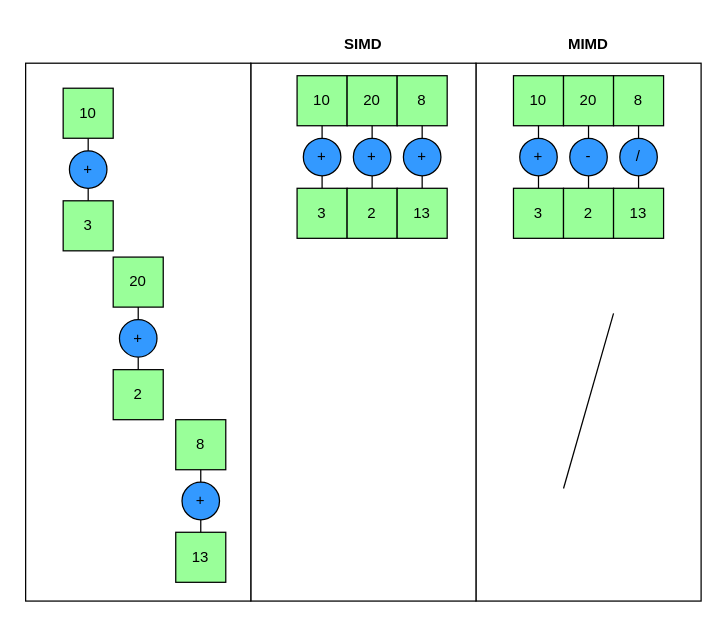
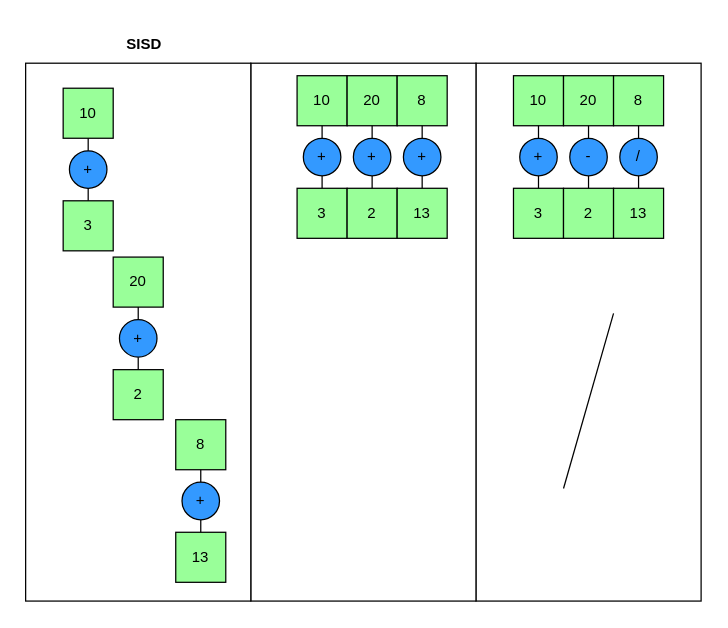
  <mxCell id="0" />
  <mxCell id="1" parent="0" />
  <mxCell id="2" value="" style="rounded=0;whiteSpace=wrap;html=1;" vertex="1" parent="1"><mxGeometry x="380" y="50" width="180" height="430" as="geometry" /></mxCell>
  <mxCell id="3" value="" style="rounded=0;whiteSpace=wrap;html=1;" parent="1" vertex="1"><mxGeometry x="200" y="50" width="180" height="430" as="geometry" /></mxCell>
  <mxCell id="4" value="10" style="whiteSpace=wrap;html=1;aspect=fixed;fillColor=#99FF99;" parent="1" vertex="1"><mxGeometry x="237" y="60" width="40" height="40" as="geometry" /></mxCell>
  <mxCell id="5" value="20" style="whiteSpace=wrap;html=1;aspect=fixed;fillColor=#99FF99;" parent="1" vertex="1"><mxGeometry x="277" y="60" width="40" height="40" as="geometry" /></mxCell>
  <mxCell id="6" value="8" style="whiteSpace=wrap;html=1;aspect=fixed;fillColor=#99FF99;" parent="1" vertex="1"><mxGeometry x="317" y="60" width="40" height="40" as="geometry" /></mxCell>
  <mxCell id="7" value="+" style="ellipse;whiteSpace=wrap;html=1;aspect=fixed;fillColor=#3399FF;" parent="1" vertex="1"><mxGeometry x="242" y="110" width="30" height="30" as="geometry" /></mxCell>
  <mxCell id="8" value="+" style="ellipse;whiteSpace=wrap;html=1;aspect=fixed;fillColor=#3399FF;" parent="1" vertex="1"><mxGeometry x="322" y="110" width="30" height="30" as="geometry" /></mxCell>
  <mxCell id="9" value="3" style="whiteSpace=wrap;html=1;aspect=fixed;fillColor=#99FF99;" parent="1" vertex="1"><mxGeometry x="237" y="150" width="40" height="40" as="geometry" /></mxCell>
  <mxCell id="10" value="2" style="whiteSpace=wrap;html=1;aspect=fixed;fillColor=#99FF99;" parent="1" vertex="1"><mxGeometry x="277" y="150" width="40" height="40" as="geometry" /></mxCell>
  <mxCell id="11" value="13" style="whiteSpace=wrap;html=1;aspect=fixed;fillColor=#99FF99;" parent="1" vertex="1"><mxGeometry x="317" y="150" width="40" height="40" as="geometry" /></mxCell>
  <mxCell id="12" value="" style="endArrow=none;html=1;rounded=0;exitX=0.5;exitY=1;exitDx=0;exitDy=0;entryX=0.5;entryY=0;entryDx=0;entryDy=0;" parent="1" source="4" target="7" edge="1"><mxGeometry width="50" height="50" relative="1" as="geometry"><mxPoint x="337" y="310" as="sourcePoint" /><mxPoint x="387" y="260" as="targetPoint" /></mxGeometry></mxCell>
  <mxCell id="13" value="" style="endArrow=none;html=1;rounded=0;exitX=0.5;exitY=1;exitDx=0;exitDy=0;entryX=0.5;entryY=0;entryDx=0;entryDy=0;" parent="1" source="7" target="9" edge="1"><mxGeometry width="50" height="50" relative="1" as="geometry"><mxPoint x="337" y="310" as="sourcePoint" /><mxPoint x="387" y="260" as="targetPoint" /></mxGeometry></mxCell>
  <mxCell id="14" value="" style="endArrow=none;html=1;rounded=0;exitX=0.5;exitY=1;exitDx=0;exitDy=0;" parent="1" source="20" edge="1"><mxGeometry width="50" height="50" relative="1" as="geometry"><mxPoint x="297" y="110" as="sourcePoint" /><mxPoint x="297" y="140" as="targetPoint" /></mxGeometry></mxCell>
  <mxCell id="15" value="" style="endArrow=none;html=1;rounded=0;exitX=0.5;exitY=1;exitDx=0;exitDy=0;entryX=0.5;entryY=0;entryDx=0;entryDy=0;" parent="1" source="20" target="10" edge="1"><mxGeometry width="50" height="50" relative="1" as="geometry"><mxPoint x="337" y="310" as="sourcePoint" /><mxPoint x="387" y="260" as="targetPoint" /></mxGeometry></mxCell>
  <mxCell id="16" value="" style="endArrow=none;html=1;rounded=0;exitX=0.5;exitY=1;exitDx=0;exitDy=0;entryX=0.5;entryY=0;entryDx=0;entryDy=0;" parent="1" source="6" target="8" edge="1"><mxGeometry width="50" height="50" relative="1" as="geometry"><mxPoint x="337" y="310" as="sourcePoint" /><mxPoint x="387" y="260" as="targetPoint" /></mxGeometry></mxCell>
  <mxCell id="17" value="" style="endArrow=none;html=1;rounded=0;exitX=0.5;exitY=1;exitDx=0;exitDy=0;entryX=0.5;entryY=0;entryDx=0;entryDy=0;" parent="1" source="8" target="11" edge="1"><mxGeometry width="50" height="50" relative="1" as="geometry"><mxPoint x="337" y="310" as="sourcePoint" /><mxPoint x="387" y="260" as="targetPoint" /></mxGeometry></mxCell>
  <mxCell id="18" value="" style="endArrow=none;html=1;rounded=0;entryX=0.5;entryY=1;entryDx=0;entryDy=0;exitX=0.5;exitY=0;exitDx=0;exitDy=0;" parent="1" edge="1"><mxGeometry width="50" height="50" relative="1" as="geometry"><mxPoint x="450" y="390" as="sourcePoint" /><mxPoint x="490" y="250" as="targetPoint" /></mxGeometry></mxCell>
  <mxCell id="19" value="" style="endArrow=none;html=1;rounded=0;exitX=0.5;exitY=1;exitDx=0;exitDy=0;" edge="1" parent="1" source="5" target="20"><mxGeometry width="50" height="50" relative="1" as="geometry"><mxPoint x="187" y="20" as="sourcePoint" /><mxPoint x="187" y="60" as="targetPoint" /></mxGeometry></mxCell>
  <mxCell id="20" value="+" style="ellipse;whiteSpace=wrap;html=1;aspect=fixed;fillColor=#3399FF;" parent="1" vertex="1"><mxGeometry x="282" y="110" width="30" height="30" as="geometry" /></mxCell>
  <mxCell id="21" value="" style="rounded=0;whiteSpace=wrap;html=1;" vertex="1" parent="1"><mxGeometry x="20" y="50" width="180" height="430" as="geometry" /></mxCell>
  <mxCell id="22" value="10" style="whiteSpace=wrap;html=1;aspect=fixed;fillColor=#99FF99;" vertex="1" parent="1"><mxGeometry x="50" y="70" width="40" height="40" as="geometry" /></mxCell>
  <mxCell id="23" value="20" style="whiteSpace=wrap;html=1;aspect=fixed;fillColor=#99FF99;" vertex="1" parent="1"><mxGeometry x="90" y="205" width="40" height="40" as="geometry" /></mxCell>
  <mxCell id="24" value="8" style="whiteSpace=wrap;html=1;aspect=fixed;fillColor=#99FF99;" vertex="1" parent="1"><mxGeometry x="140" y="335" width="40" height="40" as="geometry" /></mxCell>
  <mxCell id="25" value="+" style="ellipse;whiteSpace=wrap;html=1;aspect=fixed;fillColor=#3399FF;" vertex="1" parent="1"><mxGeometry x="55" y="120" width="30" height="30" as="geometry" /></mxCell>
  <mxCell id="26" value="+" style="ellipse;whiteSpace=wrap;html=1;aspect=fixed;fillColor=#3399FF;" vertex="1" parent="1"><mxGeometry x="145" y="385" width="30" height="30" as="geometry" /></mxCell>
  <mxCell id="27" value="3" style="whiteSpace=wrap;html=1;aspect=fixed;fillColor=#99FF99;" vertex="1" parent="1"><mxGeometry x="50" y="160" width="40" height="40" as="geometry" /></mxCell>
  <mxCell id="28" value="2" style="whiteSpace=wrap;html=1;aspect=fixed;fillColor=#99FF99;" vertex="1" parent="1"><mxGeometry x="90" y="295" width="40" height="40" as="geometry" /></mxCell>
  <mxCell id="29" value="13" style="whiteSpace=wrap;html=1;aspect=fixed;fillColor=#99FF99;" vertex="1" parent="1"><mxGeometry x="140" y="425" width="40" height="40" as="geometry" /></mxCell>
  <mxCell id="30" value="" style="endArrow=none;html=1;rounded=0;exitX=0.5;exitY=1;exitDx=0;exitDy=0;entryX=0.5;entryY=0;entryDx=0;entryDy=0;" edge="1" parent="1" source="22" target="25"><mxGeometry width="50" height="50" relative="1" as="geometry"><mxPoint x="150" y="320" as="sourcePoint" /><mxPoint x="200" y="270" as="targetPoint" /></mxGeometry></mxCell>
  <mxCell id="31" value="" style="endArrow=none;html=1;rounded=0;exitX=0.5;exitY=1;exitDx=0;exitDy=0;entryX=0.5;entryY=0;entryDx=0;entryDy=0;" edge="1" parent="1" source="25" target="27"><mxGeometry width="50" height="50" relative="1" as="geometry"><mxPoint x="150" y="320" as="sourcePoint" /><mxPoint x="200" y="270" as="targetPoint" /></mxGeometry></mxCell>
  <mxCell id="32" value="" style="endArrow=none;html=1;rounded=0;exitX=0.5;exitY=1;exitDx=0;exitDy=0;entryX=0.5;entryY=0;entryDx=0;entryDy=0;" edge="1" parent="1" source="36" target="28"><mxGeometry width="50" height="50" relative="1" as="geometry"><mxPoint x="180" y="380" as="sourcePoint" /><mxPoint x="230" y="330" as="targetPoint" /></mxGeometry></mxCell>
  <mxCell id="33" value="" style="endArrow=none;html=1;rounded=0;exitX=0.5;exitY=1;exitDx=0;exitDy=0;entryX=0.5;entryY=0;entryDx=0;entryDy=0;" edge="1" parent="1" source="24" target="26"><mxGeometry width="50" height="50" relative="1" as="geometry"><mxPoint x="180" y="380" as="sourcePoint" /><mxPoint x="230" y="330" as="targetPoint" /></mxGeometry></mxCell>
  <mxCell id="34" value="" style="endArrow=none;html=1;rounded=0;exitX=0.5;exitY=1;exitDx=0;exitDy=0;entryX=0.5;entryY=0;entryDx=0;entryDy=0;" edge="1" parent="1" source="26" target="29"><mxGeometry width="50" height="50" relative="1" as="geometry"><mxPoint x="180" y="380" as="sourcePoint" /><mxPoint x="230" y="330" as="targetPoint" /></mxGeometry></mxCell>
  <mxCell id="35" value="" style="endArrow=none;html=1;rounded=0;exitX=0.5;exitY=1;exitDx=0;exitDy=0;" edge="1" parent="1" source="23" target="36"><mxGeometry width="50" height="50" relative="1" as="geometry"><mxPoint x="30" y="90" as="sourcePoint" /><mxPoint x="30" y="130" as="targetPoint" /></mxGeometry></mxCell>
  <mxCell id="36" value="+" style="ellipse;whiteSpace=wrap;html=1;aspect=fixed;fillColor=#3399FF;" vertex="1" parent="1"><mxGeometry x="95" y="255" width="30" height="30" as="geometry" /></mxCell>
- <mxCell id="38" value="&lt;b&gt;SIMD&lt;/b&gt;" style="text;html=1;align=center;verticalAlign=middle;whiteSpace=wrap;rounded=0;" vertex="1" parent="1"><mxGeometry x="260" y="20" width="60" height="30" as="geometry" /></mxCell>
+ <mxCell id="37" value="&lt;b&gt;SISD&lt;/b&gt;" style="text;html=1;align=center;verticalAlign=middle;whiteSpace=wrap;rounded=0;" vertex="1" parent="1"><mxGeometry x="85" y="20" width="60" height="30" as="geometry" /></mxCell>
  <mxCell id="39" value="10" style="whiteSpace=wrap;html=1;aspect=fixed;fillColor=#99FF99;" vertex="1" parent="1"><mxGeometry x="410" y="60" width="40" height="40" as="geometry" /></mxCell>
  <mxCell id="40" value="20" style="whiteSpace=wrap;html=1;aspect=fixed;fillColor=#99FF99;" vertex="1" parent="1"><mxGeometry x="450" y="60" width="40" height="40" as="geometry" /></mxCell>
  <mxCell id="41" value="8" style="whiteSpace=wrap;html=1;aspect=fixed;fillColor=#99FF99;" vertex="1" parent="1"><mxGeometry x="490" y="60" width="40" height="40" as="geometry" /></mxCell>
  <mxCell id="42" value="+" style="ellipse;whiteSpace=wrap;html=1;aspect=fixed;fillColor=#3399FF;" vertex="1" parent="1"><mxGeometry x="415" y="110" width="30" height="30" as="geometry" /></mxCell>
  <mxCell id="43" value="/" style="ellipse;whiteSpace=wrap;html=1;aspect=fixed;fillColor=#3399FF;" vertex="1" parent="1"><mxGeometry x="495" y="110" width="30" height="30" as="geometry" /></mxCell>
  <mxCell id="44" value="3" style="whiteSpace=wrap;html=1;aspect=fixed;fillColor=#99FF99;" vertex="1" parent="1"><mxGeometry x="410" y="150" width="40" height="40" as="geometry" /></mxCell>
  <mxCell id="45" value="2" style="whiteSpace=wrap;html=1;aspect=fixed;fillColor=#99FF99;" vertex="1" parent="1"><mxGeometry x="450" y="150" width="40" height="40" as="geometry" /></mxCell>
  <mxCell id="46" value="13" style="whiteSpace=wrap;html=1;aspect=fixed;fillColor=#99FF99;" vertex="1" parent="1"><mxGeometry x="490" y="150" width="40" height="40" as="geometry" /></mxCell>
  <mxCell id="47" value="" style="endArrow=none;html=1;rounded=0;exitX=0.5;exitY=1;exitDx=0;exitDy=0;entryX=0.5;entryY=0;entryDx=0;entryDy=0;" edge="1" parent="1" source="39" target="42"><mxGeometry width="50" height="50" relative="1" as="geometry"><mxPoint x="510" y="310" as="sourcePoint" /><mxPoint x="560" y="260" as="targetPoint" /></mxGeometry></mxCell>
  <mxCell id="48" value="" style="endArrow=none;html=1;rounded=0;exitX=0.5;exitY=1;exitDx=0;exitDy=0;entryX=0.5;entryY=0;entryDx=0;entryDy=0;" edge="1" parent="1" source="42" target="44"><mxGeometry width="50" height="50" relative="1" as="geometry"><mxPoint x="510" y="310" as="sourcePoint" /><mxPoint x="560" y="260" as="targetPoint" /></mxGeometry></mxCell>
  <mxCell id="49" value="" style="endArrow=none;html=1;rounded=0;exitX=0.5;exitY=1;exitDx=0;exitDy=0;" edge="1" parent="1" source="54"><mxGeometry width="50" height="50" relative="1" as="geometry"><mxPoint x="470" y="110" as="sourcePoint" /><mxPoint x="470" y="140" as="targetPoint" /></mxGeometry></mxCell>
  <mxCell id="50" value="" style="endArrow=none;html=1;rounded=0;exitX=0.5;exitY=1;exitDx=0;exitDy=0;entryX=0.5;entryY=0;entryDx=0;entryDy=0;" edge="1" parent="1" source="54" target="45"><mxGeometry width="50" height="50" relative="1" as="geometry"><mxPoint x="510" y="310" as="sourcePoint" /><mxPoint x="560" y="260" as="targetPoint" /></mxGeometry></mxCell>
  <mxCell id="51" value="" style="endArrow=none;html=1;rounded=0;exitX=0.5;exitY=1;exitDx=0;exitDy=0;entryX=0.5;entryY=0;entryDx=0;entryDy=0;" edge="1" parent="1" source="41" target="43"><mxGeometry width="50" height="50" relative="1" as="geometry"><mxPoint x="510" y="310" as="sourcePoint" /><mxPoint x="560" y="260" as="targetPoint" /></mxGeometry></mxCell>
  <mxCell id="52" value="" style="endArrow=none;html=1;rounded=0;exitX=0.5;exitY=1;exitDx=0;exitDy=0;entryX=0.5;entryY=0;entryDx=0;entryDy=0;" edge="1" parent="1" source="43" target="46"><mxGeometry width="50" height="50" relative="1" as="geometry"><mxPoint x="510" y="310" as="sourcePoint" /><mxPoint x="560" y="260" as="targetPoint" /></mxGeometry></mxCell>
  <mxCell id="53" value="" style="endArrow=none;html=1;rounded=0;exitX=0.5;exitY=1;exitDx=0;exitDy=0;" edge="1" parent="1" source="40" target="54"><mxGeometry width="50" height="50" relative="1" as="geometry"><mxPoint x="360" y="20" as="sourcePoint" /><mxPoint x="360" y="60" as="targetPoint" /></mxGeometry></mxCell>
  <mxCell id="54" value="-" style="ellipse;whiteSpace=wrap;html=1;aspect=fixed;fillColor=#3399FF;" vertex="1" parent="1"><mxGeometry x="455" y="110" width="30" height="30" as="geometry" /></mxCell>
- <mxCell id="55" value="&lt;b&gt;MIMD&lt;/b&gt;" style="text;html=1;align=center;verticalAlign=middle;whiteSpace=wrap;rounded=0;" vertex="1" parent="1"><mxGeometry x="440" y="20" width="60" height="30" as="geometry" /></mxCell>
